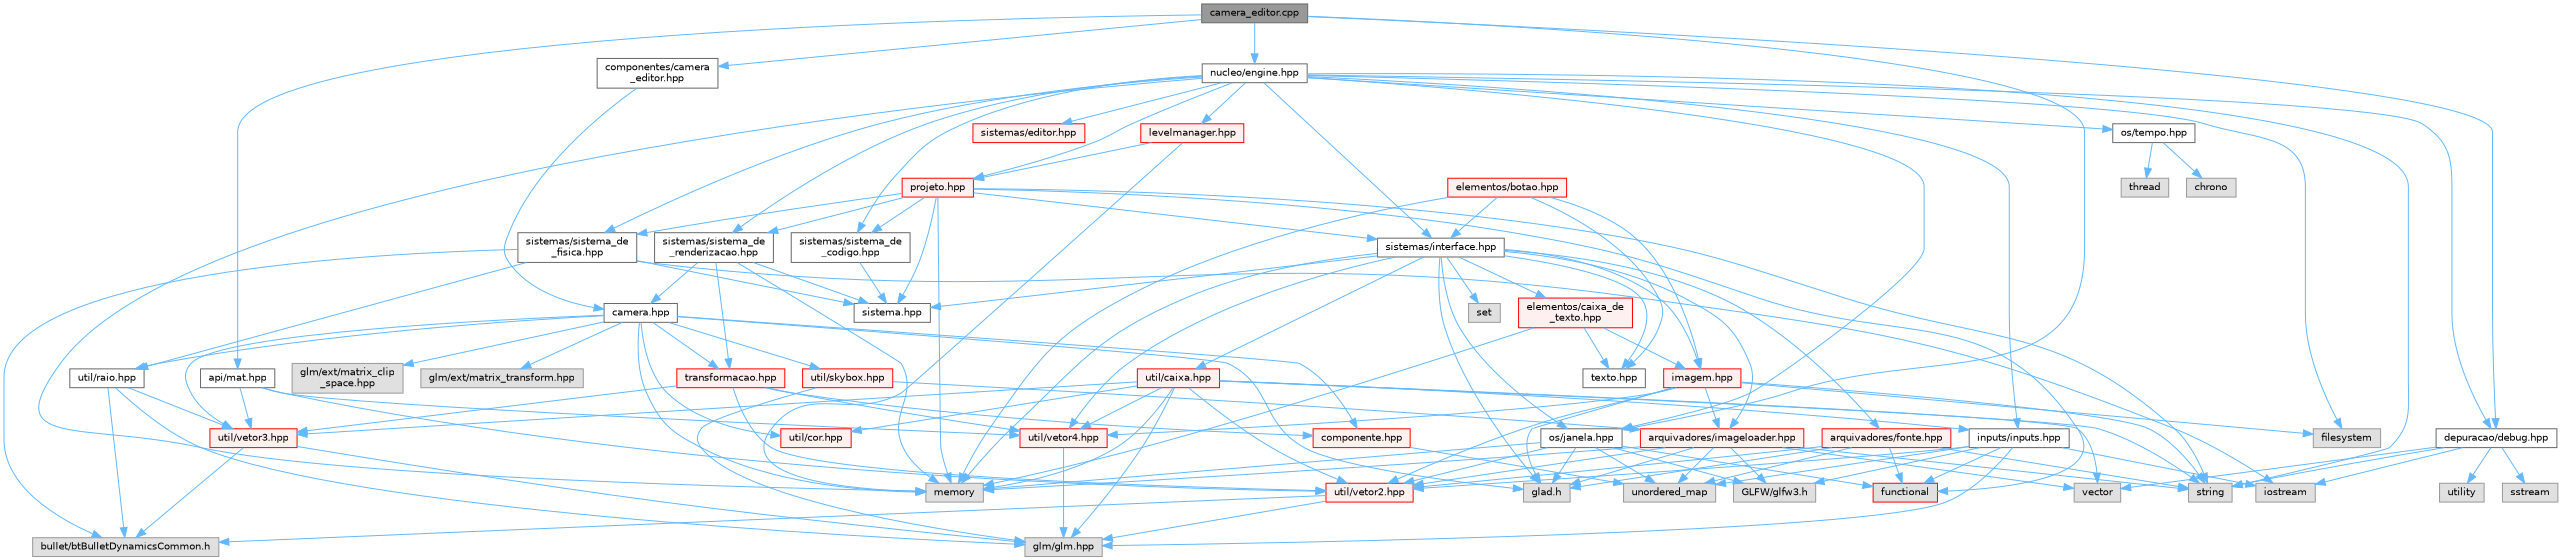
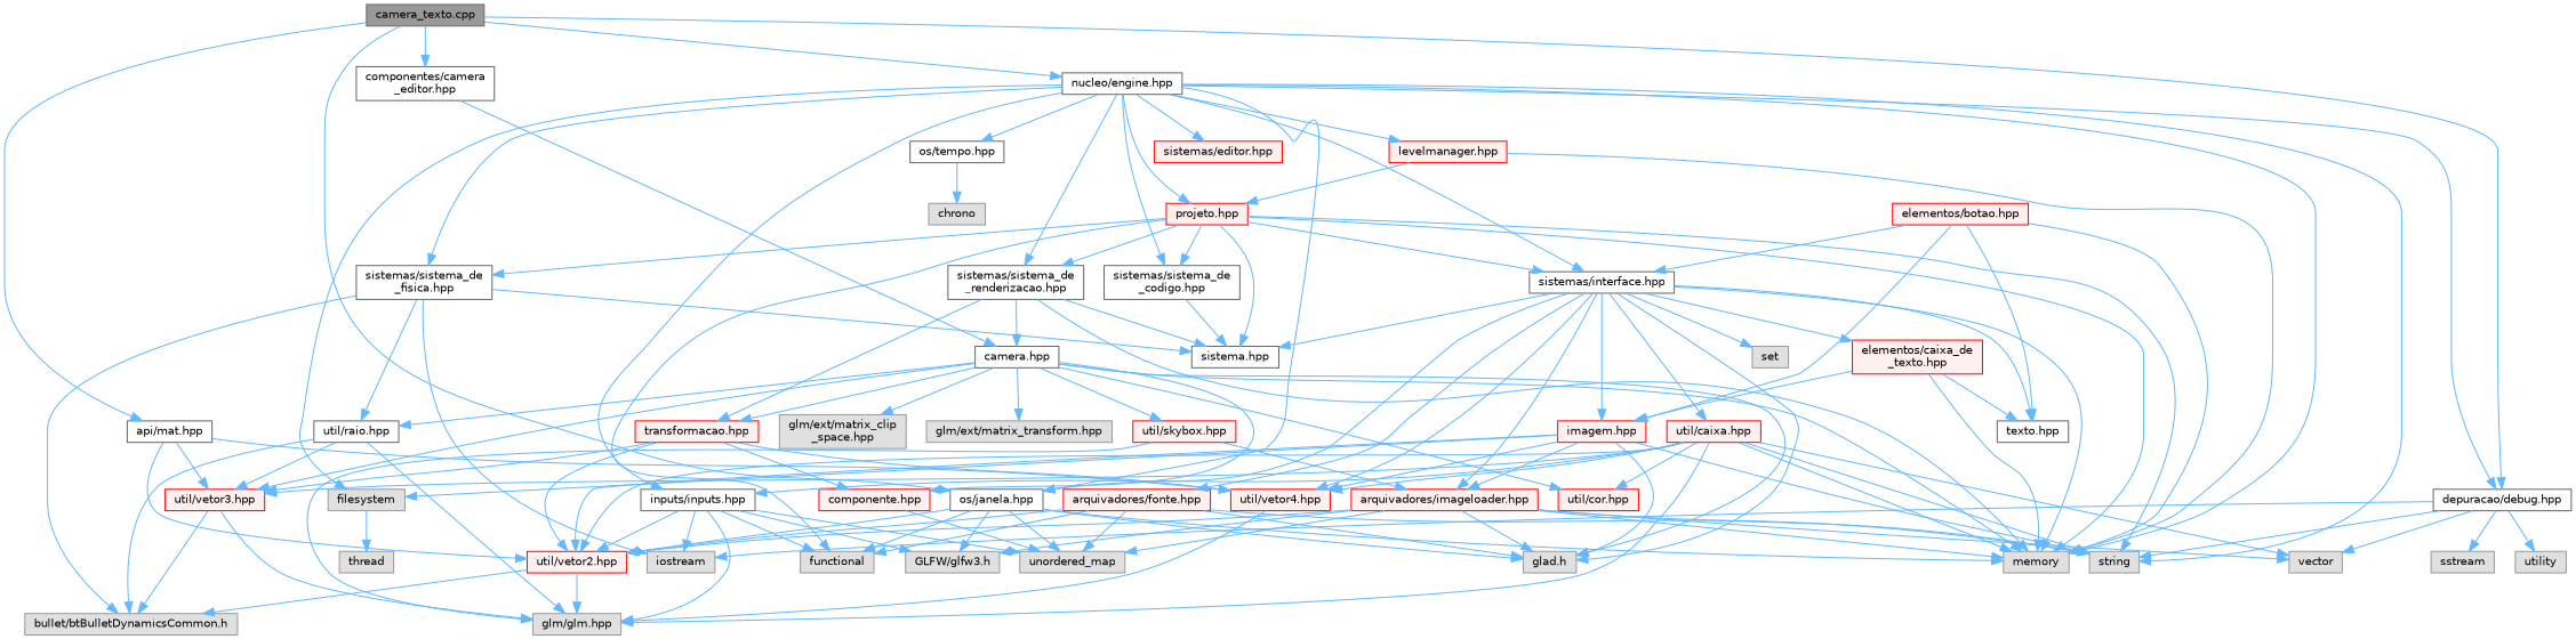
  digraph {
    node [color=grey60 fillcolor="#E0E0E0" fontname=Helvetica fontsize=10 shape=box style=filled]
    edge [color=steelblue1 fontname=Helvetica fontsize=10 labelfontname=Helvetica labelfontsize=10 style=solid]
-   n1 [color=gray40 fillcolor=grey60 fontcolor=black height=0.2 label="camera_editor.cpp" width=0.4]
+   n1 [color=gray40 fillcolor=grey60 fontcolor=black height=0.2 label="camera_texto.cpp" width=0.4]
    n2 [color=grey40 fillcolor=white height=0.2 label="componentes/camera\l_editor.hpp" width=0.4]
    n3 [color=grey40 fillcolor=white height=0.2 label="nucleo/engine.hpp" width=0.4]
    n4 [color=grey40 fillcolor=white height=0.2 label="depuracao/debug.hpp" width=0.4]
    n5 [color=grey40 fillcolor=white height=0.2 label="os/janela.hpp" width=0.4]
    n6 [color=grey40 fillcolor=white height=0.2 label="api/mat.hpp" width=0.4]
    n7 [color=grey40 fillcolor=white height=0.2 label="camera.hpp" width=0.4]
    n8 [height=0.2 label=memory width=0.4]
    n9 [height=0.2 label=string width=0.4]
    n10 [height=0.2 label=filesystem width=0.4]
    n11 [color=grey40 fillcolor=white height=0.2 label="os/tempo.hpp" width=0.4]
    n12 [color=grey40 fillcolor=white height=0.2 label="inputs/inputs.hpp" width=0.4]
    n13 [color=grey40 fillcolor=white height=0.2 label="sistemas/sistema_de\l_renderizacao.hpp" width=0.4]
    n14 [color=grey40 fillcolor=white height=0.2 label="sistemas/interface.hpp" width=0.4]
    n15 [color=grey40 fillcolor=white height=0.2 label="sistemas/sistema_de\l_codigo.hpp" width=0.4]
    n16 [color=grey40 fillcolor=white height=0.2 label="sistemas/sistema_de\l_fisica.hpp" width=0.4]
    n17 [color=red fillcolor="#FFF0F0" height=0.2 label="levelmanager.hpp" width=0.4]
    n18 [color=red fillcolor="#FFF0F0" height=0.2 label="projeto.hpp" width=0.4]
    n19 [color=red fillcolor="#FFF0F0" height=0.2 label="sistemas/editor.hpp" width=0.4]
    n20 [height=0.2 label=vector width=0.4]
    n21 [height=0.2 label=utility width=0.4]
    n22 [height=0.2 label=iostream width=0.4]
    n23 [height=0.2 label=sstream width=0.4]
    n24 [height=0.2 label="glad.h" width=0.4]
    n25 [height=0.2 label=unordered_map width=0.4]
    n26 [color=red fillcolor="#FFF0F0" height=0.2 label="util/vetor2.hpp" width=0.4]
    n27 [height=0.2 label="GLFW/glfw3.h" width=0.4]
-   n28 [color=red height=0.2 label=functional width=0.4]
+   n28 [height=0.2 label=functional width=0.4]
    n29 [color=red fillcolor="#FFF0F0" height=0.2 label="util/vetor3.hpp" width=0.4]
    n30 [color=red fillcolor="#FFF0F0" height=0.2 label="util/vetor4.hpp" width=0.4]
    n31 [height=0.2 label="glm/ext/matrix_clip\l_space.hpp" width=0.4]
    n32 [height=0.2 label="glm/ext/matrix_transform.hpp" width=0.4]
    n33 [color=red fillcolor="#FFF0F0" height=0.2 label="componente.hpp" width=0.4]
    n34 [color=red fillcolor="#FFF0F0" height=0.2 label="transformacao.hpp" width=0.4]
    n35 [color=red fillcolor="#FFF0F0" height=0.2 label="util/skybox.hpp" width=0.4]
    n36 [color=red fillcolor="#FFF0F0" height=0.2 label="util/cor.hpp" width=0.4]
    n37 [color=grey40 fillcolor=white height=0.2 label="util/raio.hpp" width=0.4]
    n38 [height=0.2 label="bullet/btBulletDynamicsCommon.h" width=0.4]
    n39 [height=0.2 label="glm/glm.hpp" width=0.4]
    n40 [color=red fillcolor="#FFF0F0" height=0.2 label="arquivadores/imageloader.hpp" width=0.4]
    n41 [height=0.2 label=thread width=0.4]
    n42 [height=0.2 label=chrono width=0.4]
    n43 [color=grey40 fillcolor=white height=0.2 label="sistema.hpp" width=0.4]
    n44 [height=0.2 label=set width=0.4]
    n45 [color=red fillcolor="#FFF0F0" height=0.2 label="arquivadores/fonte.hpp" width=0.4]
    n46 [color=red fillcolor="#FFF0F0" height=0.2 label="util/caixa.hpp" width=0.4]
    n47 [color=red fillcolor="#FFF0F0" height=0.2 label="imagem.hpp" width=0.4]
    n48 [color=grey40 fillcolor=white height=0.2 label="texto.hpp" width=0.4]
    n49 [color=red fillcolor="#FFF0F0" height=0.2 label="elementos/caixa_de\l_texto.hpp" width=0.4]
    n50 [color=red fillcolor="#FFF0F0" height=0.2 label="elementos/botao.hpp" width=0.4]
    n1 -> n2
    n1 -> n3
    n1 -> n4
    n1 -> n5
    n1 -> n6
    n2 -> n7
    n3 -> n4
    n3 -> n5
    n3 -> n8
    n3 -> n9
    n3 -> n10
    n3 -> n11
    n3 -> n12
    n3 -> n13
    n3 -> n14
    n3 -> n15
    n3 -> n16
    n3 -> n17
    n3 -> n18
    n3 -> n19
    n4 -> n9
    n4 -> n20
    n4 -> n21
    n4 -> n22
    n4 -> n23
    n5 -> n8
    n5 -> n24
    n5 -> n25
    n5 -> n26
    n5 -> n27
    n5 -> n28
    n6 -> n26
    n6 -> n29
    n6 -> n30
    n7 -> n8
    n7 -> n24
    n7 -> n29
    n7 -> n31
    n7 -> n32
    n7 -> n33
    n7 -> n34
    n7 -> n35
    n7 -> n36
    n7 -> n37
-   n11 -> n41
+   n10 -> n41
    n11 -> n42
    n12 -> n22
    n12 -> n25
    n12 -> n26
    n12 -> n27
    n12 -> n28
    n12 -> n39
    n13 -> n7
    n13 -> n8
    n13 -> n34
    n13 -> n43
    n14 -> n5
    n14 -> n8
    n14 -> n24
    n14 -> n30
    n14 -> n40
    n14 -> n43
    n14 -> n44
    n14 -> n45
    n14 -> n46
    n14 -> n47
    n14 -> n48
    n14 -> n49
    n15 -> n43
    n16 -> n22
    n16 -> n37
    n16 -> n38
    n16 -> n43
    n17 -> n8
    n17 -> n18
    n18 -> n8
    n18 -> n9
    n18 -> n13
    n18 -> n14
    n18 -> n15
    n18 -> n16
    n18 -> n28
    n18 -> n43
    n26 -> n38
    n26 -> n39
    n29 -> n38
    n29 -> n39
    n30 -> n39
    n33 -> n25
    n34 -> n26
    n34 -> n29
    n34 -> n30
    n34 -> n33
    n35 -> n39
    n35 -> n40
    n37 -> n29
    n37 -> n38
    n37 -> n39
    n40 -> n8
    n40 -> n9
    n40 -> n20
    n40 -> n24
    n40 -> n25
    n40 -> n26
    n40 -> n27
    n45 -> n9
    n45 -> n24
    n45 -> n25
    n45 -> n26
    n45 -> n28
    n46 -> n8
    n46 -> n9
    n46 -> n12
    n46 -> n20
    n46 -> n26
    n46 -> n29
    n46 -> n30
    n46 -> n36
    n46 -> n39
    n47 -> n9
    n47 -> n10
    n47 -> n24
    n47 -> n26
    n47 -> n30
    n47 -> n40
    n49 -> n8
    n49 -> n47
    n49 -> n48
    n50 -> n8
    n50 -> n14
    n50 -> n47
    n50 -> n48
  }
